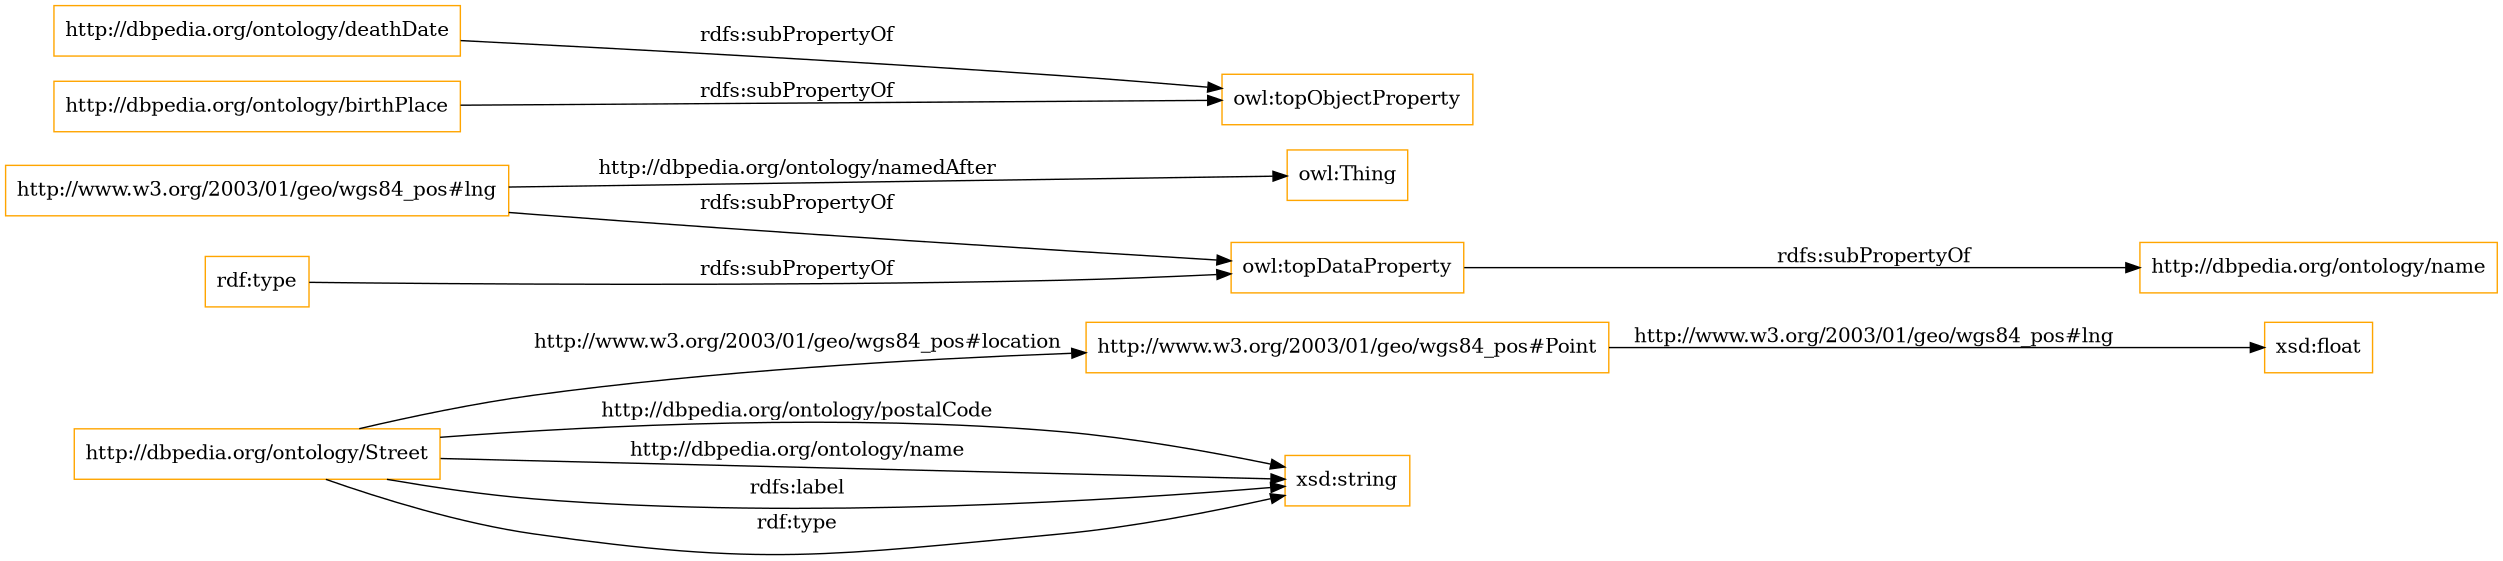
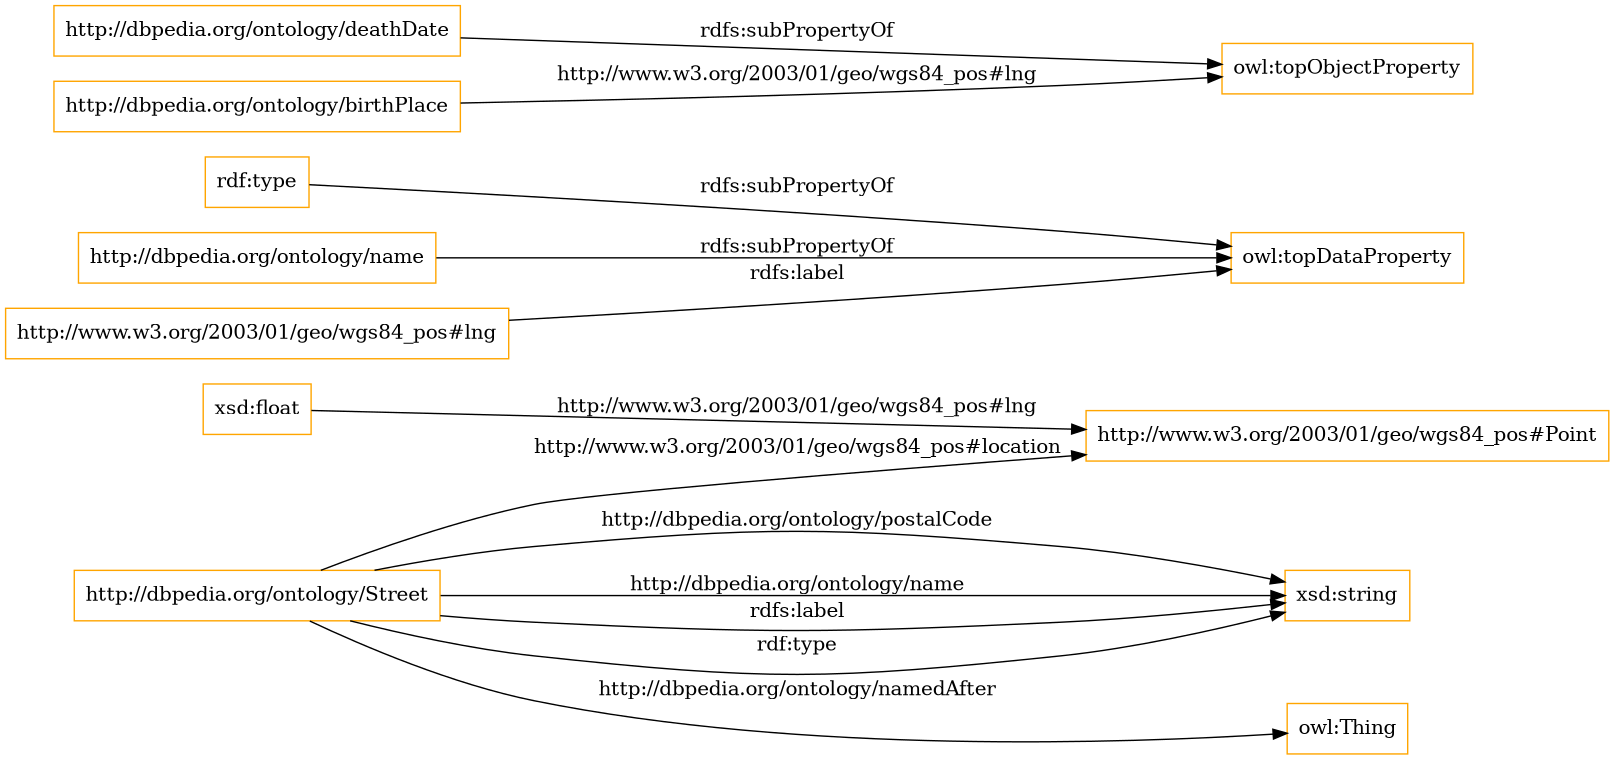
  digraph {
    rankdir=LR
    node [color=orange shape=rectangle]
    "http://www.w3.org/2003/01/geo/wgs84_pos#Point"
    "xsd:float"
    "http://dbpedia.org/ontology/Street"
    "xsd:string"
    "owl:Thing"
    "rdf:type"
    "owl:topDataProperty"
    "http://dbpedia.org/ontology/deathDate"
    "owl:topObjectProperty"
    "http://dbpedia.org/ontology/name"
    "http://www.w3.org/2003/01/geo/wgs84_pos#lng"
    "http://dbpedia.org/ontology/birthPlace"
-   "http://www.w3.org/2003/01/geo/wgs84_pos#Point" -> "xsd:float" [label="http://www.w3.org/2003/01/geo/wgs84_pos#lng"]
+   "xsd:float" -> "http://www.w3.org/2003/01/geo/wgs84_pos#Point" [label="http://www.w3.org/2003/01/geo/wgs84_pos#lng"]
    "http://dbpedia.org/ontology/Street" -> "http://www.w3.org/2003/01/geo/wgs84_pos#Point" [label="http://www.w3.org/2003/01/geo/wgs84_pos#location"]
    "http://dbpedia.org/ontology/Street" -> "xsd:string" [label="http://dbpedia.org/ontology/postalCode"]
    "http://dbpedia.org/ontology/Street" -> "xsd:string" [label="http://dbpedia.org/ontology/name"]
    "http://dbpedia.org/ontology/Street" -> "xsd:string" [label="rdfs:label"]
    "http://dbpedia.org/ontology/Street" -> "xsd:string" [label="rdf:type"]
-   "http://www.w3.org/2003/01/geo/wgs84_pos#lng" -> "owl:Thing" [label="http://dbpedia.org/ontology/namedAfter"]
+   "http://dbpedia.org/ontology/Street" -> "owl:Thing" [label="http://dbpedia.org/ontology/namedAfter"]
    "rdf:type" -> "owl:topDataProperty" [label="rdfs:subPropertyOf"]
    "http://dbpedia.org/ontology/deathDate" -> "owl:topObjectProperty" [label="rdfs:subPropertyOf"]
-   "owl:topDataProperty" -> "http://dbpedia.org/ontology/name" [label="rdfs:subPropertyOf"]
-   "http://www.w3.org/2003/01/geo/wgs84_pos#lng" -> "owl:topDataProperty" [label="rdfs:subPropertyOf"]
-   "http://dbpedia.org/ontology/birthPlace" -> "owl:topObjectProperty" [label="rdfs:subPropertyOf"]
+   "http://dbpedia.org/ontology/name" -> "owl:topDataProperty" [label="rdfs:subPropertyOf"]
+   "http://www.w3.org/2003/01/geo/wgs84_pos#lng" -> "owl:topDataProperty" [label="rdfs:label"]
+   "http://dbpedia.org/ontology/birthPlace" -> "owl:topObjectProperty" [label="http://www.w3.org/2003/01/geo/wgs84_pos#lng"]
  }
